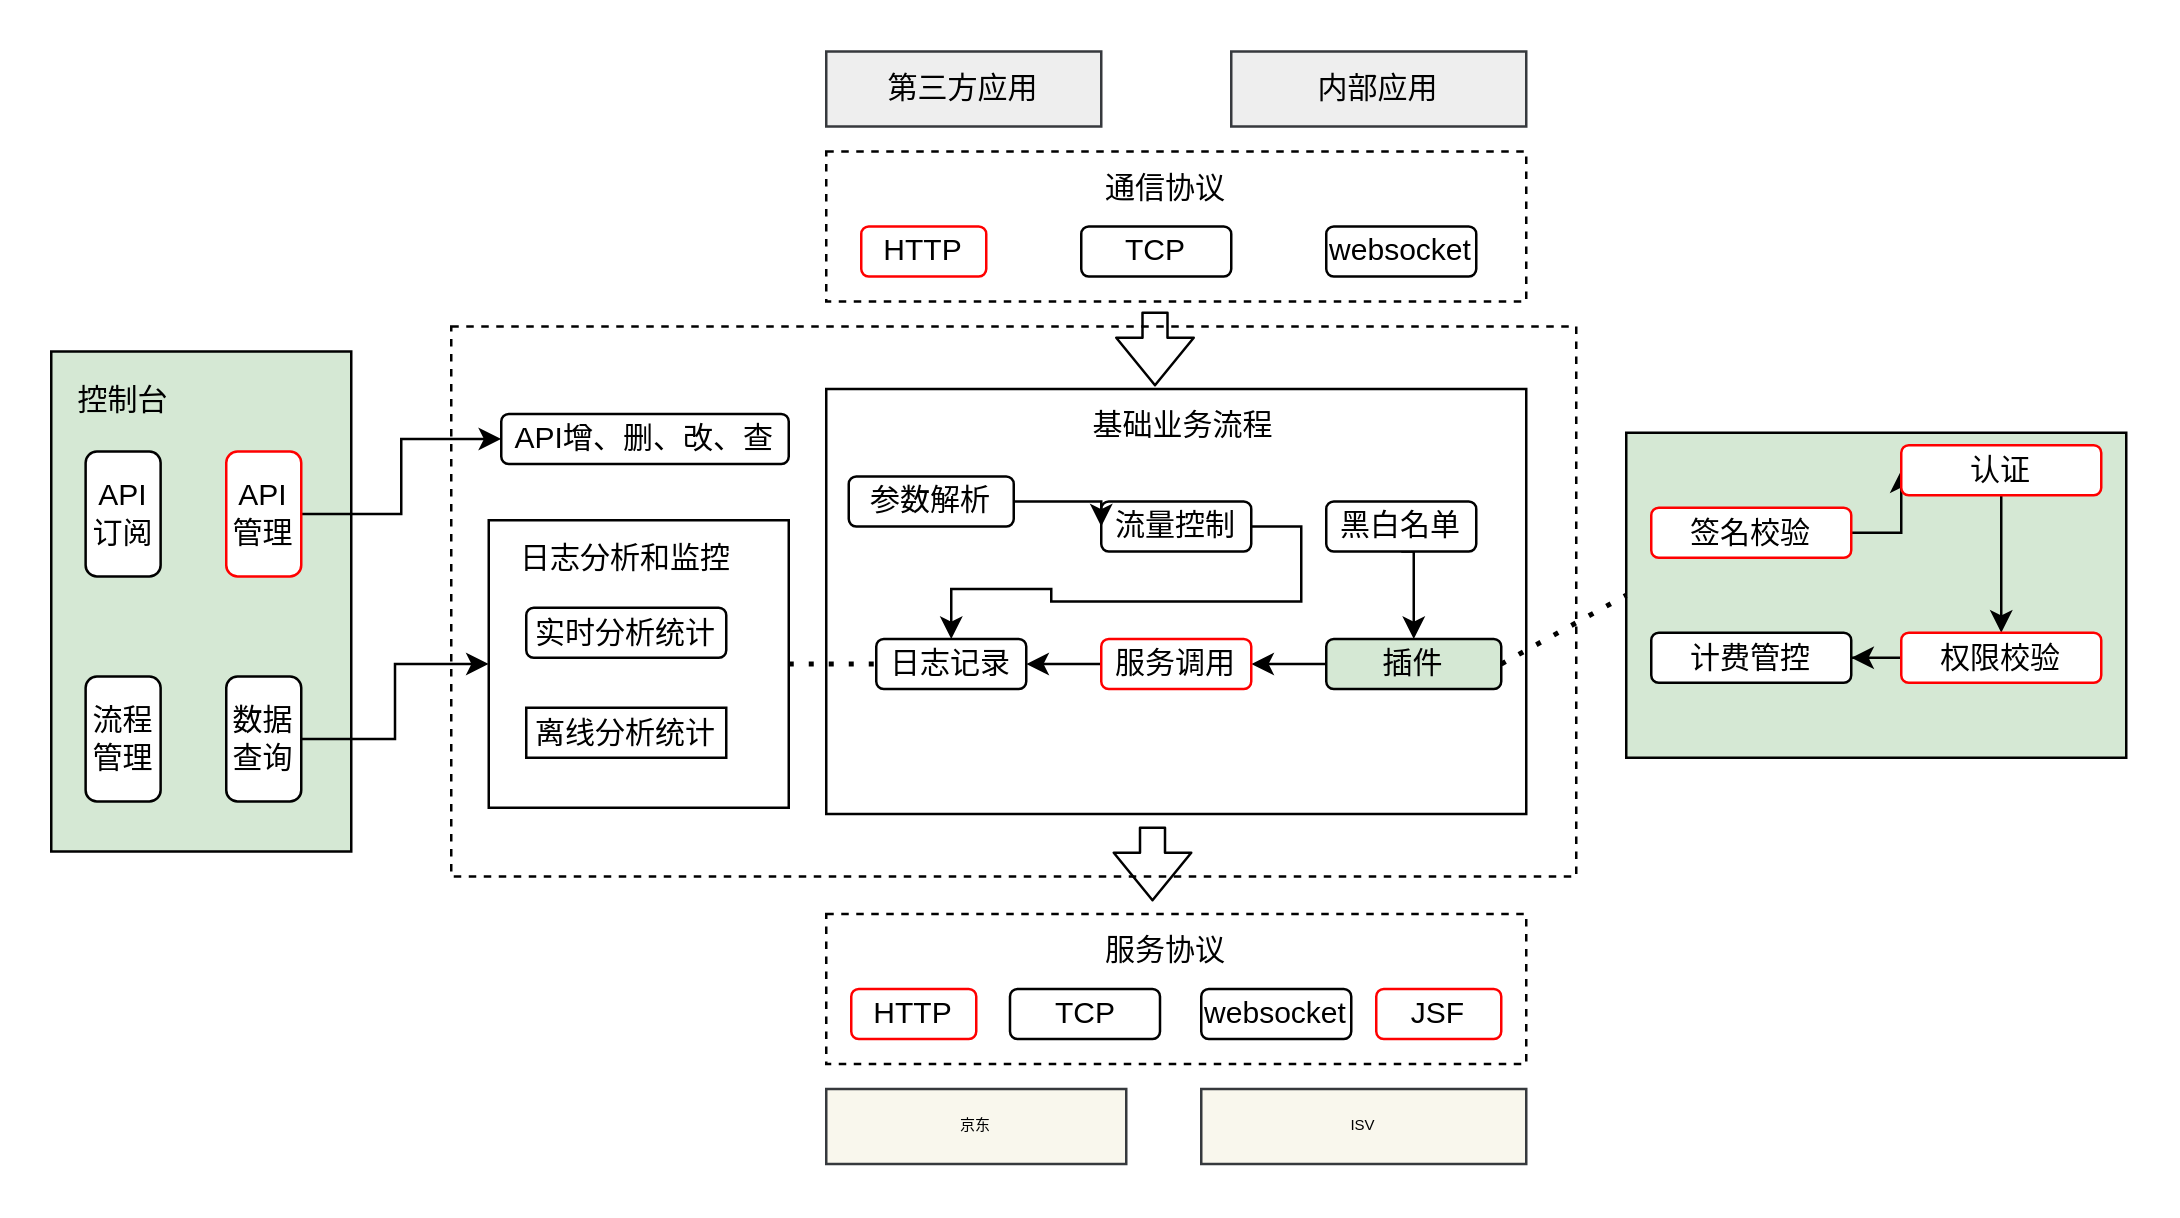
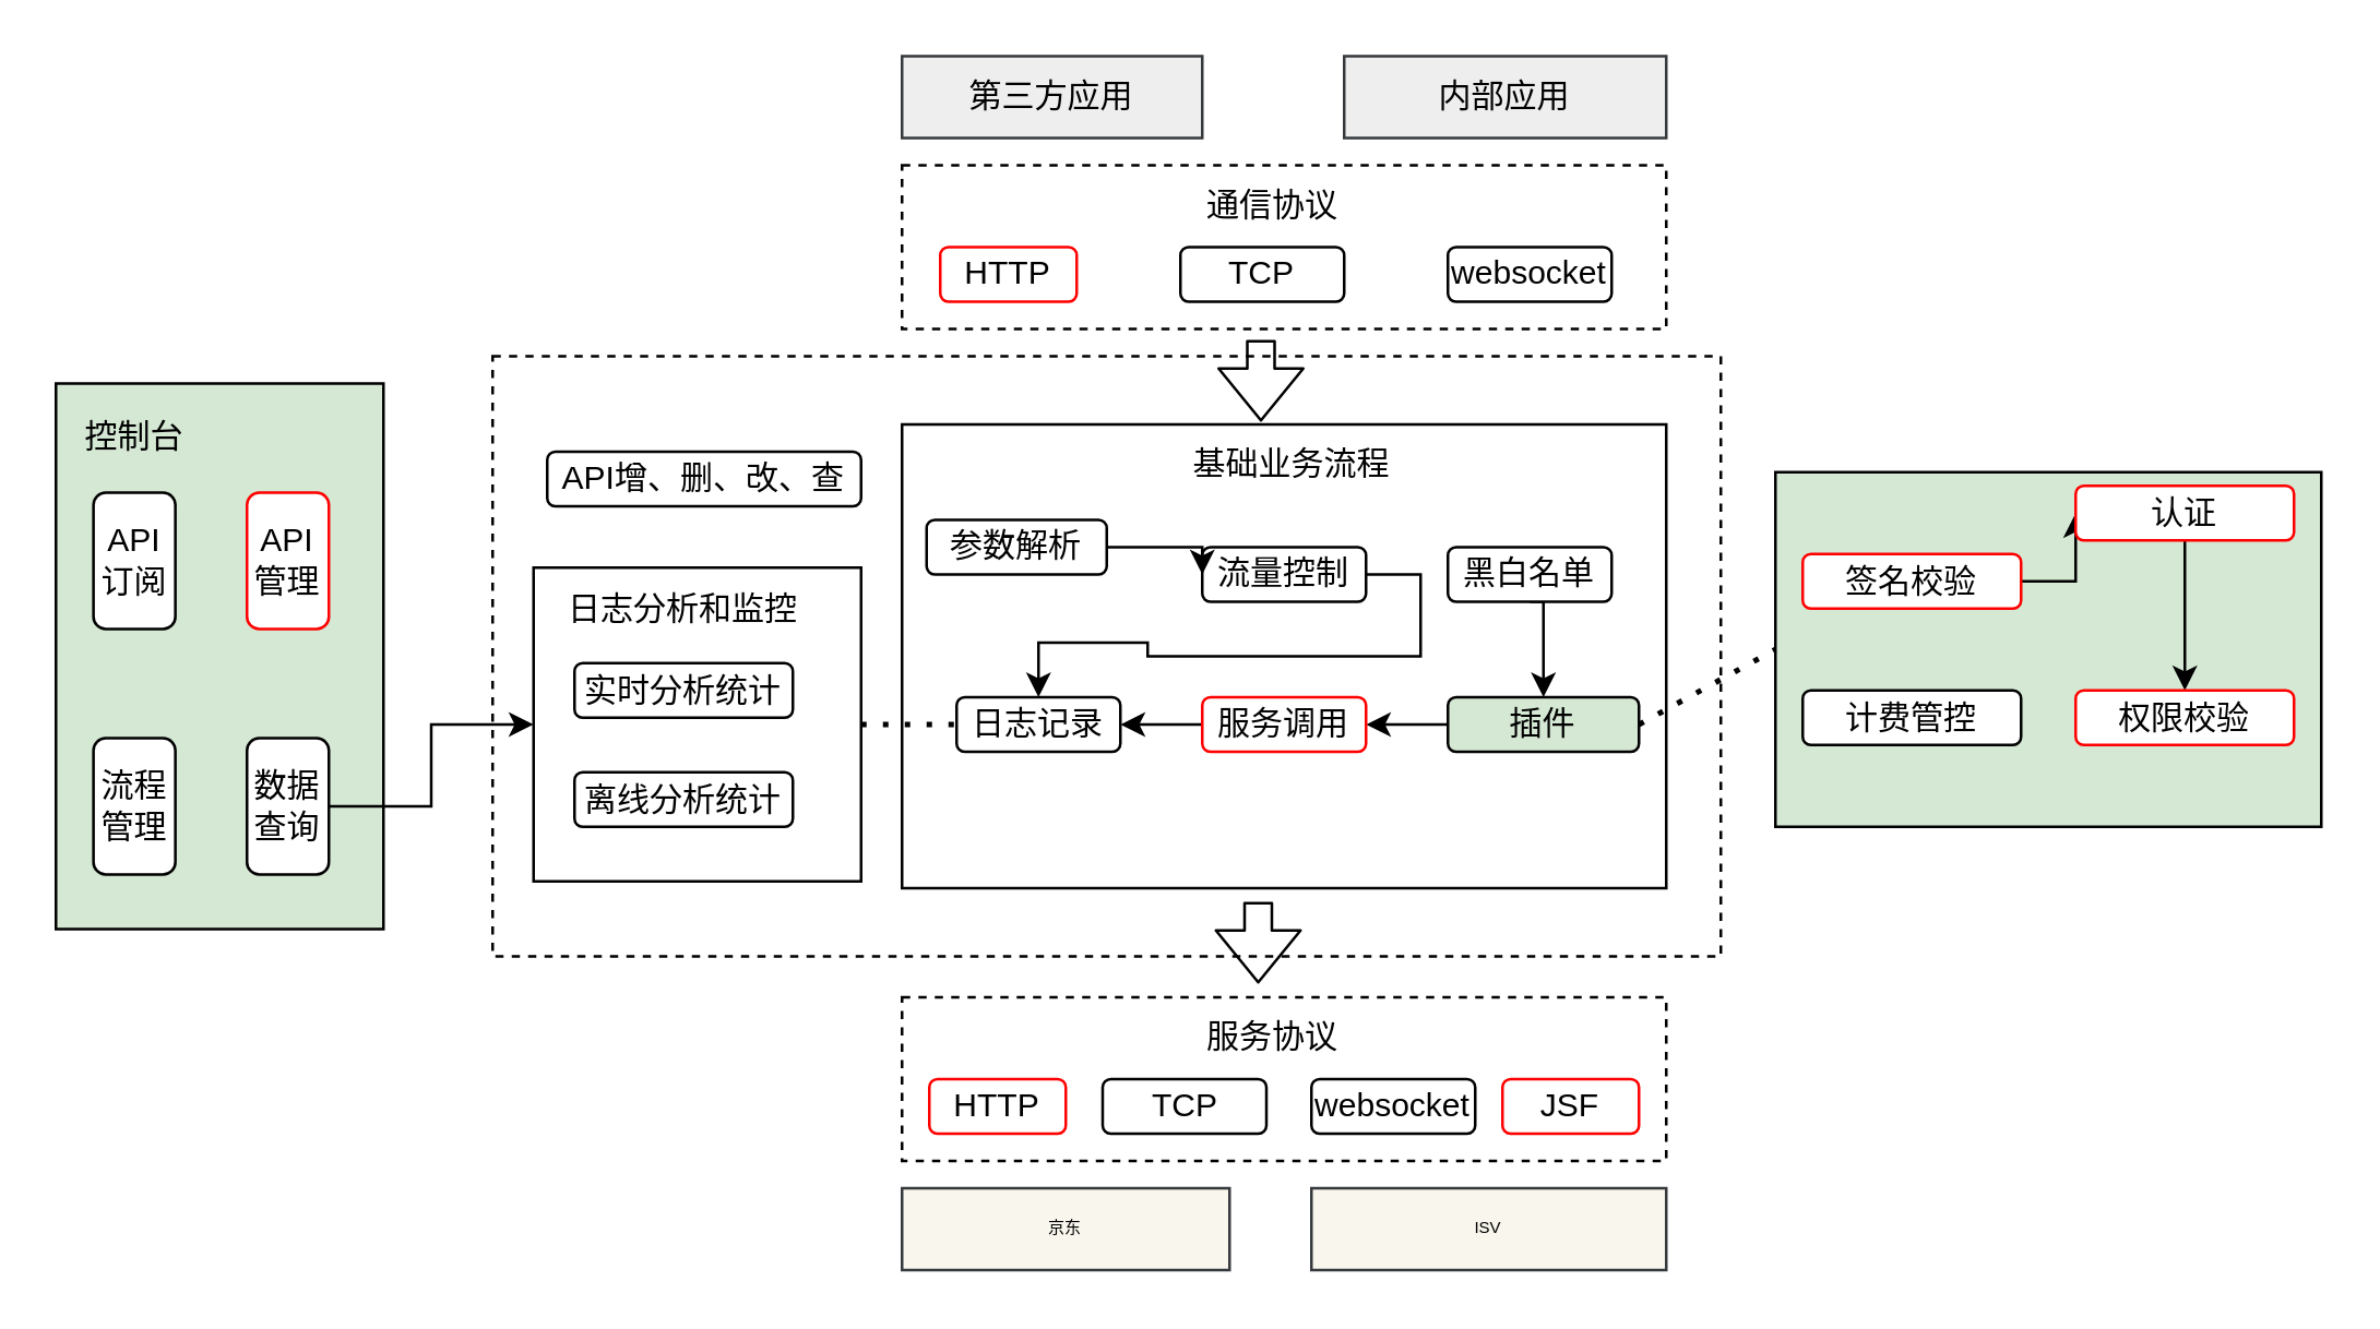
  <mxCell id="0" />
  <mxCell id="1" parent="0" />
  <mxCell id="2" value="" style="rounded=0;whiteSpace=wrap;html=1;fillColor=#FFFFFF;dashed=1;" parent="1" vertex="1"><mxGeometry x="180" y="130" width="450" height="220" as="geometry" /></mxCell>
  <mxCell id="3" value="" style="rounded=0;whiteSpace=wrap;html=1;shadow=0;glass=0;sketch=0;strokeColor=#000000;" parent="1" vertex="1"><mxGeometry x="330" y="155" width="280" height="170" as="geometry" /></mxCell>
  <mxCell id="4" value="" style="rounded=0;whiteSpace=wrap;html=1;shadow=0;glass=0;sketch=0;strokeColor=#000000;dashed=1;" parent="1" vertex="1"><mxGeometry x="330" y="60" width="280" height="60" as="geometry" /></mxCell>
  <mxCell id="5" value="第三方应用" style="rounded=0;whiteSpace=wrap;html=1;fillColor=#eeeeee;shadow=0;glass=0;sketch=0;strokeColor=#36393d;" parent="1" vertex="1"><mxGeometry x="330" y="20" width="110" height="30" as="geometry" /></mxCell>
  <mxCell id="6" value="内部应用" style="rounded=0;whiteSpace=wrap;html=1;fillColor=#eeeeee;shadow=0;glass=0;sketch=0;strokeColor=#36393d;" parent="1" vertex="1"><mxGeometry x="492" y="20" width="118" height="30" as="geometry" /></mxCell>
  <mxCell id="7" value="通信协议" style="text;html=1;strokeColor=none;fillColor=none;align=center;verticalAlign=middle;whiteSpace=wrap;rounded=0;shadow=0;glass=0;dashed=1;sketch=0;" parent="1" vertex="1"><mxGeometry x="434" y="70" width="64" height="10" as="geometry" /></mxCell>
  <mxCell id="8" value="基础业务流程" style="text;html=1;strokeColor=none;fillColor=none;align=center;verticalAlign=middle;whiteSpace=wrap;rounded=0;shadow=0;glass=0;dashed=1;sketch=0;" parent="1" vertex="1"><mxGeometry x="436" y="165" width="74" height="10" as="geometry" /></mxCell>
  <mxCell id="9" value="" style="rounded=0;whiteSpace=wrap;html=1;shadow=0;glass=0;sketch=0;strokeColor=#000000;dashed=1;" parent="1" vertex="1"><mxGeometry x="330" y="365" width="280" height="60" as="geometry" /></mxCell>
  <mxCell id="10" value="HTTP" style="rounded=1;whiteSpace=wrap;html=1;shadow=0;glass=0;sketch=0;strokeColor=#FF0000;" parent="1" vertex="1"><mxGeometry x="340" y="395" width="50" height="20" as="geometry" /></mxCell>
  <mxCell id="11" value="TCP" style="rounded=1;whiteSpace=wrap;html=1;shadow=0;glass=0;sketch=0;strokeColor=#000000;" parent="1" vertex="1"><mxGeometry x="403.5" y="395" width="60" height="20" as="geometry" /></mxCell>
  <mxCell id="12" value="服务协议" style="text;html=1;strokeColor=none;fillColor=none;align=center;verticalAlign=middle;whiteSpace=wrap;rounded=0;shadow=0;glass=0;dashed=1;sketch=0;" parent="1" vertex="1"><mxGeometry x="434" y="375" width="64" height="10" as="geometry" /></mxCell>
  <mxCell id="13" value="websocket" style="rounded=1;whiteSpace=wrap;html=1;shadow=0;glass=0;sketch=0;strokeColor=#000000;" parent="1" vertex="1"><mxGeometry x="480" y="395" width="60" height="20" as="geometry" /></mxCell>
  <mxCell id="14" value="JSF" style="rounded=1;whiteSpace=wrap;html=1;shadow=0;glass=0;sketch=0;strokeColor=#FF0000;" parent="1" vertex="1"><mxGeometry x="550" y="395" width="50" height="20" as="geometry" /></mxCell>
  <mxCell id="15" value="HTTP" style="rounded=1;whiteSpace=wrap;html=1;shadow=0;glass=0;sketch=0;strokeColor=#FF0000;" parent="1" vertex="1"><mxGeometry x="344" y="90" width="50" height="20" as="geometry" /></mxCell>
  <mxCell id="16" value="TCP" style="rounded=1;whiteSpace=wrap;html=1;shadow=0;glass=0;sketch=0;strokeColor=#000000;" parent="1" vertex="1"><mxGeometry x="432" y="90" width="60" height="20" as="geometry" /></mxCell>
  <mxCell id="17" value="websocket" style="rounded=1;whiteSpace=wrap;html=1;shadow=0;glass=0;sketch=0;strokeColor=#000000;" parent="1" vertex="1"><mxGeometry x="530" y="90" width="60" height="20" as="geometry" /></mxCell>
  <mxCell id="18" value="京东" style="rounded=0;whiteSpace=wrap;html=1;shadow=0;glass=0;sketch=0;strokeColor=#36393d;fontFamily=Helvetica;fontSize=6;fillColor=#f9f7ed;" parent="1" vertex="1"><mxGeometry x="330" y="435" width="120" height="30" as="geometry" /></mxCell>
  <mxCell id="19" value="ISV" style="rounded=0;whiteSpace=wrap;html=1;shadow=0;glass=0;sketch=0;strokeColor=#36393d;fontFamily=Helvetica;fontSize=6;fillColor=#f9f7ed;" parent="1" vertex="1"><mxGeometry x="480" y="435" width="130" height="30" as="geometry" /></mxCell>
  <mxCell id="20" value="" style="rounded=0;whiteSpace=wrap;html=1;fillColor=#D5E8D4;" parent="1" vertex="1"><mxGeometry x="20" y="140" width="120" height="200" as="geometry" /></mxCell>
  <mxCell id="21" value="控制台" style="text;html=1;strokeColor=none;fillColor=none;align=center;verticalAlign=middle;whiteSpace=wrap;rounded=0;" parent="1" vertex="1"><mxGeometry x="28.75" y="150" width="40" height="20" as="geometry" /></mxCell>
- <mxCell id="22" style="edgeStyle=orthogonalEdgeStyle;rounded=0;orthogonalLoop=1;jettySize=auto;html=1;exitX=1;exitY=0.5;exitDx=0;exitDy=0;entryX=0;entryY=0.5;entryDx=0;entryDy=0;" parent="1" source="23" target="53" edge="1"><mxGeometry relative="1" as="geometry" /></mxCell>
  <mxCell id="23" value="API管理" style="rounded=1;whiteSpace=wrap;html=1;strokeColor=#FF0000;" parent="1" vertex="1"><mxGeometry x="90" y="180" width="30" height="50" as="geometry" /></mxCell>
  <mxCell id="24" style="edgeStyle=orthogonalEdgeStyle;rounded=0;orthogonalLoop=1;jettySize=auto;html=1;exitX=1;exitY=0.5;exitDx=0;exitDy=0;entryX=0;entryY=0.5;entryDx=0;entryDy=0;" parent="1" source="25" target="48" edge="1"><mxGeometry relative="1" as="geometry" /></mxCell>
  <mxCell id="25" value="数据查询" style="rounded=1;whiteSpace=wrap;html=1;" parent="1" vertex="1"><mxGeometry x="90" y="270" width="30" height="50" as="geometry" /></mxCell>
  <mxCell id="26" style="edgeStyle=orthogonalEdgeStyle;rounded=0;orthogonalLoop=1;jettySize=auto;html=1;exitX=1;exitY=0.5;exitDx=0;exitDy=0;" parent="1" source="27" target="36" edge="1"><mxGeometry relative="1" as="geometry" /></mxCell>
  <mxCell id="27" value="流量控制" style="rounded=1;whiteSpace=wrap;html=1;shadow=0;glass=0;sketch=0;strokeColor=#000000;" parent="1" vertex="1"><mxGeometry x="440" y="200" width="60" height="20" as="geometry" /></mxCell>
  <mxCell id="28" style="edgeStyle=orthogonalEdgeStyle;rounded=0;orthogonalLoop=1;jettySize=auto;html=1;exitX=1;exitY=0.5;exitDx=0;exitDy=0;entryX=0;entryY=0.5;entryDx=0;entryDy=0;" parent="1" source="29" target="27" edge="1"><mxGeometry relative="1" as="geometry" /></mxCell>
  <mxCell id="29" value="参数解析" style="rounded=1;whiteSpace=wrap;html=1;shadow=0;glass=0;sketch=0;strokeColor=#000000;" parent="1" vertex="1"><mxGeometry x="339" y="190" width="66" height="20" as="geometry" /></mxCell>
  <mxCell id="30" style="edgeStyle=orthogonalEdgeStyle;rounded=0;orthogonalLoop=1;jettySize=auto;html=1;exitX=0.5;exitY=1;exitDx=0;exitDy=0;entryX=0.5;entryY=0;entryDx=0;entryDy=0;" parent="1" source="31" target="33" edge="1"><mxGeometry relative="1" as="geometry" /></mxCell>
  <mxCell id="31" value="黑白名单" style="rounded=1;whiteSpace=wrap;html=1;shadow=0;glass=0;sketch=0;strokeColor=#000000;" parent="1" vertex="1"><mxGeometry x="530" y="200" width="60" height="20" as="geometry" /></mxCell>
  <mxCell id="32" style="edgeStyle=orthogonalEdgeStyle;rounded=0;orthogonalLoop=1;jettySize=auto;html=1;exitX=0;exitY=0.5;exitDx=0;exitDy=0;entryX=1;entryY=0.5;entryDx=0;entryDy=0;" parent="1" source="33" target="35" edge="1"><mxGeometry relative="1" as="geometry" /></mxCell>
  <mxCell id="33" value="插件" style="rounded=1;whiteSpace=wrap;html=1;shadow=0;glass=0;sketch=0;fillColor=#D5E8D4;" parent="1" vertex="1"><mxGeometry x="530" y="255" width="70" height="20" as="geometry" /></mxCell>
  <mxCell id="34" style="edgeStyle=orthogonalEdgeStyle;rounded=0;orthogonalLoop=1;jettySize=auto;html=1;exitX=0;exitY=0.5;exitDx=0;exitDy=0;entryX=1;entryY=0.5;entryDx=0;entryDy=0;" parent="1" source="35" target="36" edge="1"><mxGeometry relative="1" as="geometry" /></mxCell>
  <mxCell id="35" value="服务调用" style="rounded=1;whiteSpace=wrap;html=1;shadow=0;glass=0;sketch=0;strokeColor=#FF0000;" parent="1" vertex="1"><mxGeometry x="440" y="255" width="60" height="20" as="geometry" /></mxCell>
  <mxCell id="36" value="日志记录" style="rounded=1;whiteSpace=wrap;html=1;shadow=0;glass=0;sketch=0;strokeColor=#000000;" parent="1" vertex="1"><mxGeometry x="350" y="255" width="60" height="20" as="geometry" /></mxCell>
  <mxCell id="37" value="" style="shape=flexArrow;endArrow=classic;html=1;" parent="1" edge="1"><mxGeometry width="50" height="50" relative="1" as="geometry"><mxPoint x="461.5" y="124" as="sourcePoint" /><mxPoint x="461.5" y="154" as="targetPoint" /></mxGeometry></mxCell>
  <mxCell id="38" value="" style="shape=flexArrow;endArrow=classic;html=1;" parent="1" edge="1"><mxGeometry width="50" height="50" relative="1" as="geometry"><mxPoint x="460.5" y="330" as="sourcePoint" /><mxPoint x="460.5" y="360" as="targetPoint" /></mxGeometry></mxCell>
  <mxCell id="39" value="" style="rounded=0;whiteSpace=wrap;html=1;fillColor=#D5E8D4;" parent="1" vertex="1"><mxGeometry x="650" y="172.5" width="200" height="130" as="geometry" /></mxCell>
  <mxCell id="40" style="edgeStyle=orthogonalEdgeStyle;rounded=0;orthogonalLoop=1;jettySize=auto;html=1;exitX=1;exitY=0.5;exitDx=0;exitDy=0;entryX=0;entryY=0.5;entryDx=0;entryDy=0;" parent="1" source="41" target="43" edge="1"><mxGeometry relative="1" as="geometry" /></mxCell>
  <mxCell id="41" value="签名校验" style="rounded=1;whiteSpace=wrap;html=1;shadow=0;glass=0;sketch=0;strokeColor=#FF0000;" parent="1" vertex="1"><mxGeometry x="660" y="202.5" width="80" height="20" as="geometry" /></mxCell>
  <mxCell id="42" style="edgeStyle=orthogonalEdgeStyle;rounded=0;orthogonalLoop=1;jettySize=auto;html=1;exitX=0.5;exitY=1;exitDx=0;exitDy=0;entryX=0.5;entryY=0;entryDx=0;entryDy=0;" parent="1" source="43" target="45" edge="1"><mxGeometry relative="1" as="geometry" /></mxCell>
  <mxCell id="43" value="认证" style="rounded=1;whiteSpace=wrap;html=1;shadow=0;glass=0;sketch=0;strokeColor=#FF0000;" parent="1" vertex="1"><mxGeometry x="760" y="177.5" width="80" height="20" as="geometry" /></mxCell>
- <mxCell id="44" style="edgeStyle=orthogonalEdgeStyle;rounded=0;orthogonalLoop=1;jettySize=auto;html=1;exitX=0;exitY=0.5;exitDx=0;exitDy=0;" parent="1" source="45" target="46" edge="1"><mxGeometry relative="1" as="geometry" /></mxCell>
  <mxCell id="45" value="权限校验" style="rounded=1;whiteSpace=wrap;html=1;shadow=0;glass=0;sketch=0;strokeColor=#FF0000;" parent="1" vertex="1"><mxGeometry x="760" y="252.5" width="80" height="20" as="geometry" /></mxCell>
  <mxCell id="46" value="计费管控" style="rounded=1;whiteSpace=wrap;html=1;shadow=0;glass=0;sketch=0;strokeColor=#000000;" parent="1" vertex="1"><mxGeometry x="660" y="252.5" width="80" height="20" as="geometry" /></mxCell>
  <mxCell id="47" value="" style="endArrow=none;dashed=1;html=1;dashPattern=1 3;strokeWidth=2;exitX=1;exitY=0.5;exitDx=0;exitDy=0;entryX=0;entryY=0.5;entryDx=0;entryDy=0;" parent="1" source="33" target="39" edge="1"><mxGeometry width="50" height="50" relative="1" as="geometry"><mxPoint x="650" y="260" as="sourcePoint" /><mxPoint x="680" y="200" as="targetPoint" /></mxGeometry></mxCell>
  <mxCell id="48" value="" style="rounded=0;whiteSpace=wrap;html=1;" parent="1" vertex="1"><mxGeometry x="195" y="207.5" width="120" height="115" as="geometry" /></mxCell>
  <mxCell id="49" value="日志分析和监控" style="text;html=1;strokeColor=none;fillColor=none;align=center;verticalAlign=middle;whiteSpace=wrap;rounded=0;shadow=0;glass=0;dashed=1;sketch=0;" parent="1" vertex="1"><mxGeometry x="205" y="217.5" width="90" height="10" as="geometry" /></mxCell>
  <mxCell id="50" value="实时分析统计" style="rounded=1;whiteSpace=wrap;html=1;shadow=0;glass=0;sketch=0;strokeColor=#000000;" parent="1" vertex="1"><mxGeometry x="210" y="242.5" width="80" height="20" as="geometry" /></mxCell>
- <mxCell id="51" value="离线分析统计" style="whiteSpace=wrap;html=1;shadow=0;glass=0;sketch=0;strokeColor=#000000;rounded=0;" parent="1" vertex="1"><mxGeometry x="210" y="282.5" width="80" height="20" as="geometry" /></mxCell>
+ <mxCell id="51" value="离线分析统计" style="rounded=1;whiteSpace=wrap;html=1;shadow=0;glass=0;sketch=0;strokeColor=#000000;" parent="1" vertex="1"><mxGeometry x="210" y="282.5" width="80" height="20" as="geometry" /></mxCell>
  <mxCell id="52" value="" style="endArrow=none;dashed=1;html=1;dashPattern=1 3;strokeWidth=2;entryX=0;entryY=0.5;entryDx=0;entryDy=0;" parent="1" source="48" target="36" edge="1"><mxGeometry width="50" height="50" relative="1" as="geometry"><mxPoint x="250" y="160" as="sourcePoint" /><mxPoint x="300" y="110" as="targetPoint" /></mxGeometry></mxCell>
  <mxCell id="53" value="API增、删、改、查" style="rounded=1;whiteSpace=wrap;html=1;shadow=0;glass=0;sketch=0;strokeColor=#000000;" parent="1" vertex="1"><mxGeometry x="200" y="165" width="115" height="20" as="geometry" /></mxCell>
  <mxCell id="54" value="流程管理" style="rounded=1;whiteSpace=wrap;html=1;shadow=0;glass=0;sketch=0;strokeColor=#000000;" parent="1" vertex="1"><mxGeometry x="33.75" y="270" width="30" height="50" as="geometry" /></mxCell>
  <mxCell id="55" value="API订阅" style="rounded=1;whiteSpace=wrap;html=1;" vertex="1" parent="1"><mxGeometry x="33.75" y="180" width="30" height="50" as="geometry" /></mxCell>
